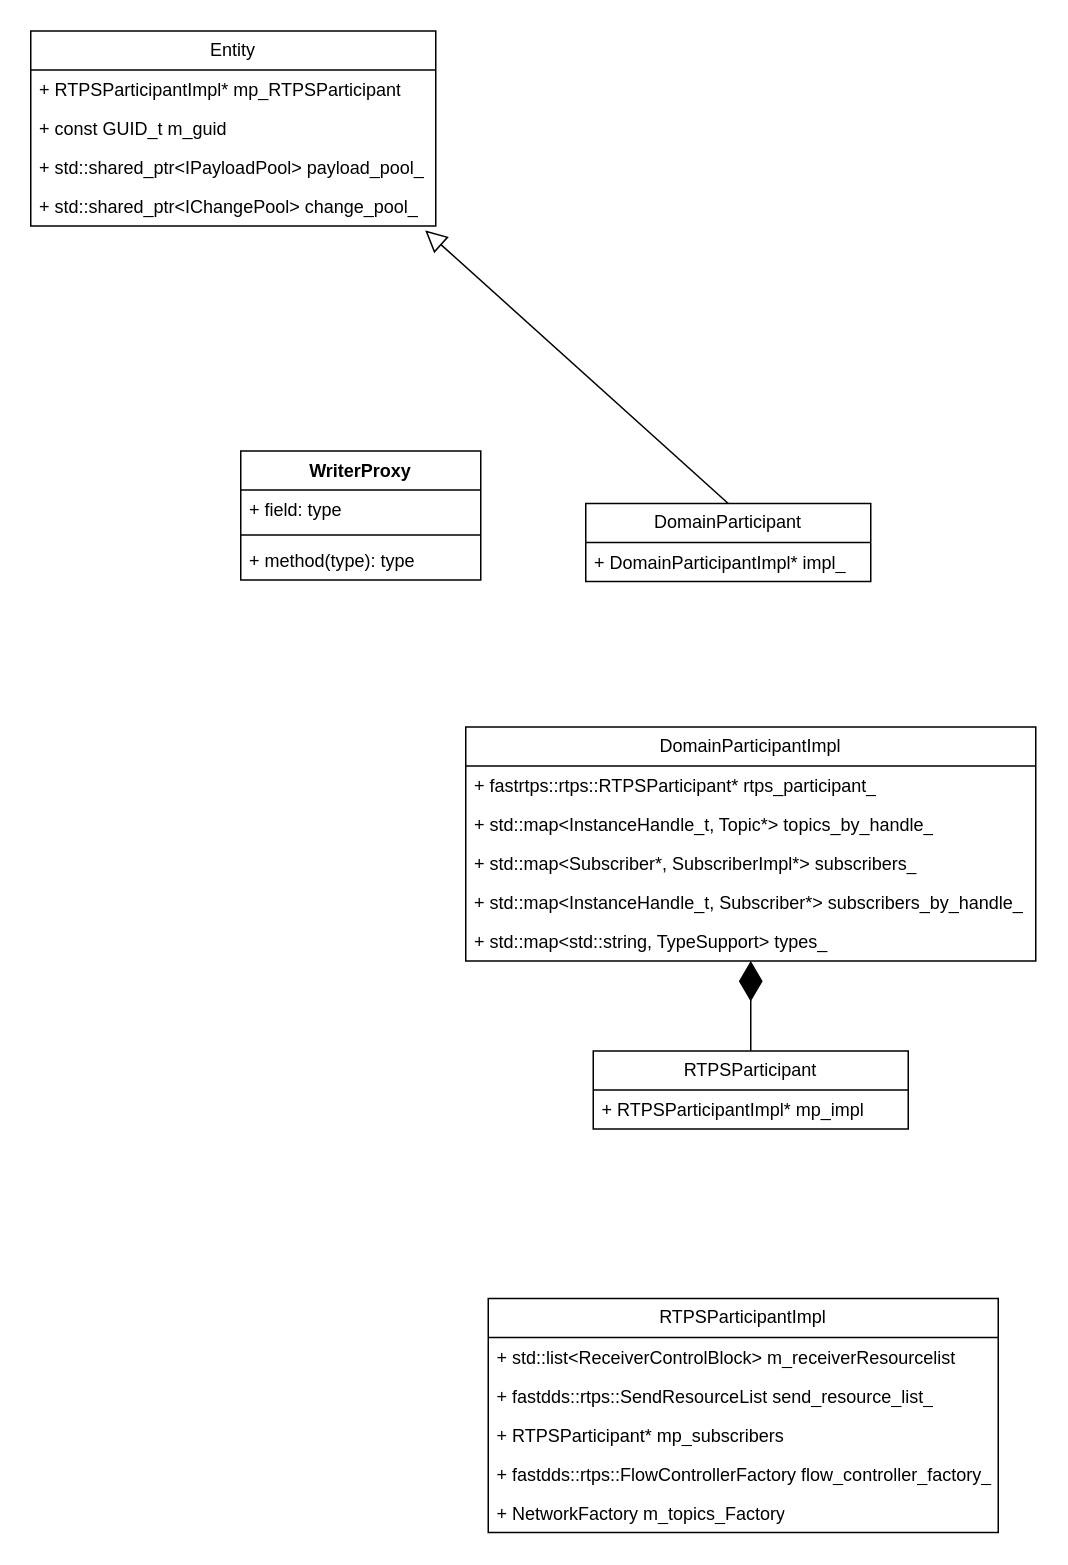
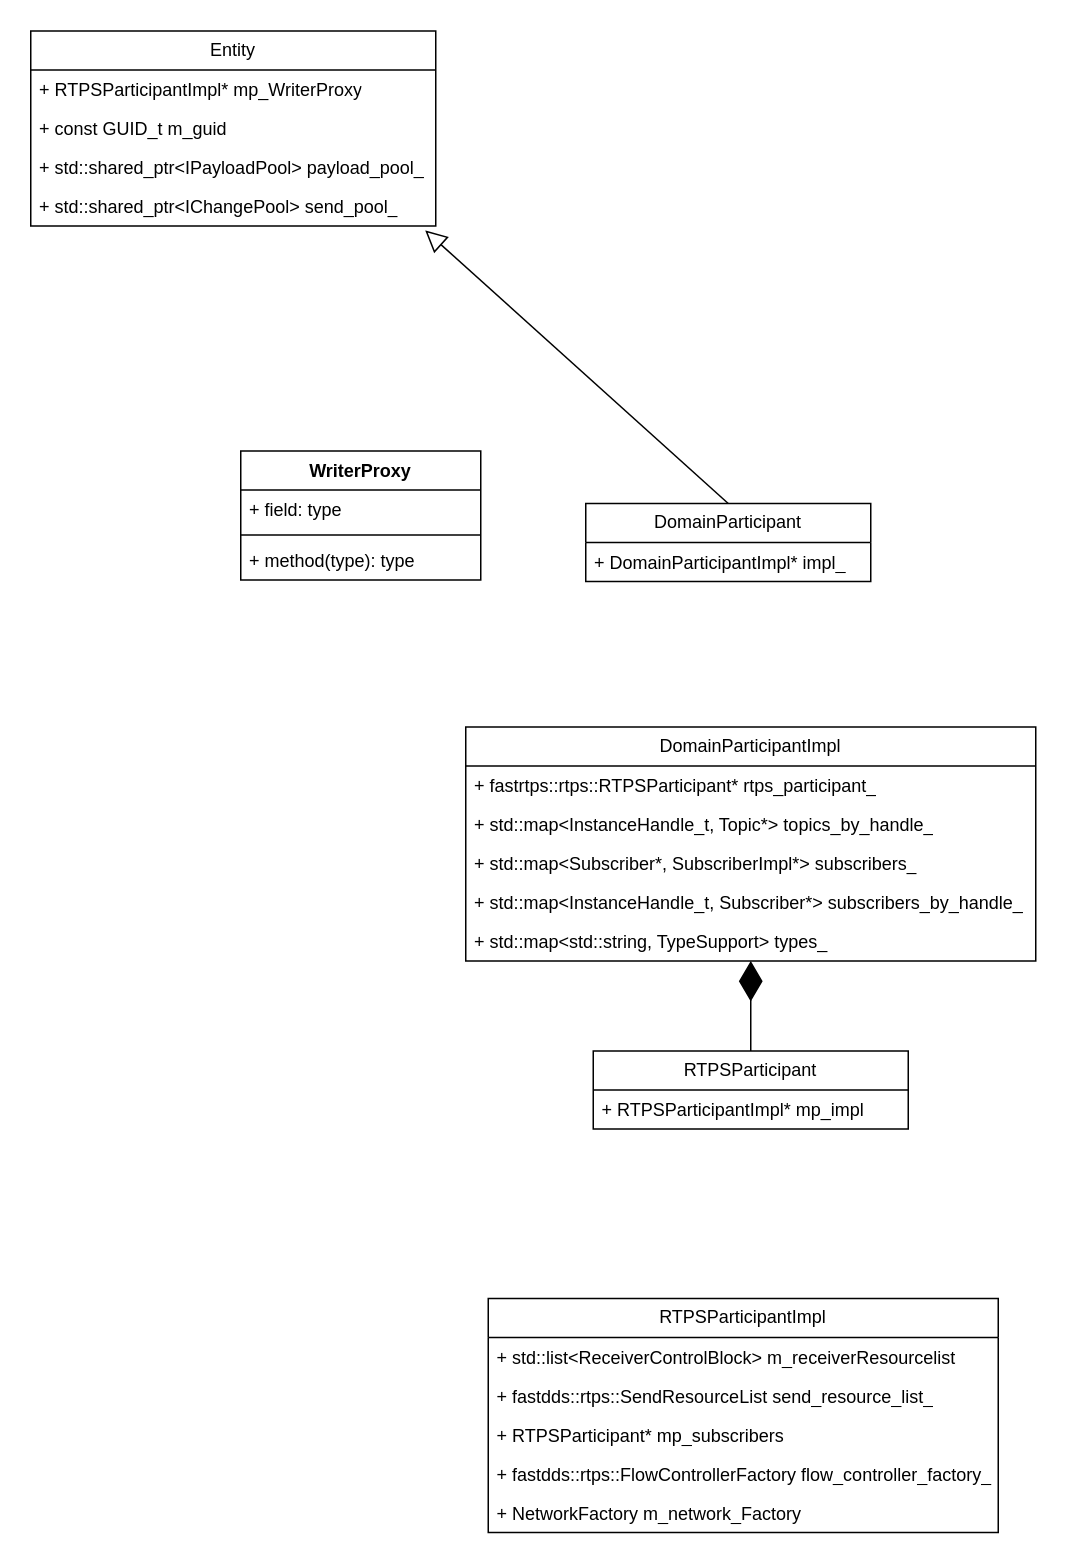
  <mxCell id="0" />
  <mxCell id="1" parent="0" />
  <mxCell id="2" value="WriterProxy" style="swimlane;fontStyle=1;align=center;verticalAlign=top;childLayout=stackLayout;horizontal=1;startSize=26;horizontalStack=0;resizeParent=1;resizeParentMax=0;resizeLast=0;collapsible=1;marginBottom=0;whiteSpace=wrap;html=1;" vertex="1" parent="1"><mxGeometry x="160" y="300" width="160" height="86" as="geometry" /></mxCell>
  <mxCell id="3" value="+ field: type" style="text;strokeColor=none;fillColor=none;align=left;verticalAlign=top;spacingLeft=4;spacingRight=4;overflow=hidden;rotatable=0;points=[[0,0.5],[1,0.5]];portConstraint=eastwest;whiteSpace=wrap;html=1;" vertex="1" parent="2"><mxGeometry y="26" width="160" height="26" as="geometry" /></mxCell>
  <mxCell id="4" value="" style="line;strokeWidth=1;fillColor=none;align=left;verticalAlign=middle;spacingTop=-1;spacingLeft=3;spacingRight=3;rotatable=0;labelPosition=right;points=[];portConstraint=eastwest;strokeColor=inherit;" vertex="1" parent="2"><mxGeometry y="52" width="160" height="8" as="geometry" /></mxCell>
  <mxCell id="5" value="+ method(type): type" style="text;strokeColor=none;fillColor=none;align=left;verticalAlign=top;spacingLeft=4;spacingRight=4;overflow=hidden;rotatable=0;points=[[0,0.5],[1,0.5]];portConstraint=eastwest;whiteSpace=wrap;html=1;" vertex="1" parent="2"><mxGeometry y="60" width="160" height="26" as="geometry" /></mxCell>
  <mxCell id="6" value="DomainParticipant" style="swimlane;fontStyle=0;childLayout=stackLayout;horizontal=1;startSize=26;fillColor=none;horizontalStack=0;resizeParent=1;resizeParentMax=0;resizeLast=0;collapsible=1;marginBottom=0;whiteSpace=wrap;html=1;" vertex="1" parent="1"><mxGeometry x="390" y="335" width="190" height="52" as="geometry" /></mxCell>
  <mxCell id="7" value="+&amp;nbsp;DomainParticipantImpl* impl_" style="text;strokeColor=none;fillColor=none;align=left;verticalAlign=top;spacingLeft=4;spacingRight=4;overflow=hidden;rotatable=0;points=[[0,0.5],[1,0.5]];portConstraint=eastwest;whiteSpace=wrap;html=1;" vertex="1" parent="6"><mxGeometry y="26" width="190" height="26" as="geometry" /></mxCell>
  <mxCell id="8" value="&lt;span style=&quot;text-align: left;&quot;&gt;DomainParticipantImpl&lt;/span&gt;" style="swimlane;fontStyle=0;childLayout=stackLayout;horizontal=1;startSize=26;fillColor=none;horizontalStack=0;resizeParent=1;resizeParentMax=0;resizeLast=0;collapsible=1;marginBottom=0;whiteSpace=wrap;html=1;" vertex="1" parent="1"><mxGeometry x="310" y="484" width="380" height="156" as="geometry" /></mxCell>
  <mxCell id="9" value="+&amp;nbsp;fastrtps::rtps::RTPSParticipant* rtps_participant_" style="text;strokeColor=none;fillColor=none;align=left;verticalAlign=top;spacingLeft=4;spacingRight=4;overflow=hidden;rotatable=0;points=[[0,0.5],[1,0.5]];portConstraint=eastwest;whiteSpace=wrap;html=1;" vertex="1" parent="8"><mxGeometry y="26" width="380" height="26" as="geometry" /></mxCell>
  <mxCell id="10" value="+ std::map&amp;lt;InstanceHandle_t, Topic*&amp;gt; topics_by_handle_" style="text;strokeColor=none;fillColor=none;align=left;verticalAlign=top;spacingLeft=4;spacingRight=4;overflow=hidden;rotatable=0;points=[[0,0.5],[1,0.5]];portConstraint=eastwest;whiteSpace=wrap;html=1;" vertex="1" parent="8"><mxGeometry y="52" width="380" height="26" as="geometry" /></mxCell>
  <mxCell id="11" value="+&amp;nbsp;std::map&amp;lt;Subscriber*, SubscriberImpl*&amp;gt; subscribers_" style="text;strokeColor=none;fillColor=none;align=left;verticalAlign=top;spacingLeft=4;spacingRight=4;overflow=hidden;rotatable=0;points=[[0,0.5],[1,0.5]];portConstraint=eastwest;whiteSpace=wrap;html=1;" vertex="1" parent="8"><mxGeometry y="78" width="380" height="26" as="geometry" /></mxCell>
  <mxCell id="12" value="+ std::map&amp;lt;InstanceHandle_t, Subscriber*&amp;gt; subscribers_by_handle_" style="text;strokeColor=none;fillColor=none;align=left;verticalAlign=top;spacingLeft=4;spacingRight=4;overflow=hidden;rotatable=0;points=[[0,0.5],[1,0.5]];portConstraint=eastwest;whiteSpace=wrap;html=1;" vertex="1" parent="8"><mxGeometry y="104" width="380" height="26" as="geometry" /></mxCell>
  <mxCell id="13" value="+&amp;nbsp;std::map&amp;lt;std::string, TypeSupport&amp;gt; types_" style="text;strokeColor=none;fillColor=none;align=left;verticalAlign=top;spacingLeft=4;spacingRight=4;overflow=hidden;rotatable=0;points=[[0,0.5],[1,0.5]];portConstraint=eastwest;whiteSpace=wrap;html=1;" vertex="1" parent="8"><mxGeometry y="130" width="380" height="26" as="geometry" /></mxCell>
  <mxCell id="14" value="&lt;span style=&quot;text-align: left;&quot;&gt;RTPSParticipant&lt;/span&gt;" style="swimlane;fontStyle=0;childLayout=stackLayout;horizontal=1;startSize=26;fillColor=none;horizontalStack=0;resizeParent=1;resizeParentMax=0;resizeLast=0;collapsible=1;marginBottom=0;whiteSpace=wrap;html=1;" vertex="1" parent="1"><mxGeometry x="395" y="700" width="210" height="52" as="geometry" /></mxCell>
  <mxCell id="15" value="+&amp;nbsp;RTPSParticipantImpl* mp_impl" style="text;strokeColor=none;fillColor=none;align=left;verticalAlign=top;spacingLeft=4;spacingRight=4;overflow=hidden;rotatable=0;points=[[0,0.5],[1,0.5]];portConstraint=eastwest;whiteSpace=wrap;html=1;" vertex="1" parent="14"><mxGeometry y="26" width="210" height="26" as="geometry" /></mxCell>
  <mxCell id="16" value="" style="endArrow=diamondThin;endFill=1;endSize=24;html=1;rounded=0;exitX=0.5;exitY=0;exitDx=0;exitDy=0;" edge="1" parent="1" source="14" target="8"><mxGeometry width="160" relative="1" as="geometry"><mxPoint x="441" y="655" as="sourcePoint" /><mxPoint x="497.34" y="654.822" as="targetPoint" /></mxGeometry></mxCell>
  <mxCell id="17" value="RTPSParticipantImpl" style="swimlane;fontStyle=0;childLayout=stackLayout;horizontal=1;startSize=26;fillColor=none;horizontalStack=0;resizeParent=1;resizeParentMax=0;resizeLast=0;collapsible=1;marginBottom=0;whiteSpace=wrap;html=1;" vertex="1" parent="1"><mxGeometry x="325" y="865" width="340" height="156" as="geometry" /></mxCell>
  <mxCell id="18" value="+&amp;nbsp;std::list&amp;lt;ReceiverControlBlock&amp;gt; m_receiverResourcelist" style="text;strokeColor=none;fillColor=none;align=left;verticalAlign=top;spacingLeft=4;spacingRight=4;overflow=hidden;rotatable=0;points=[[0,0.5],[1,0.5]];portConstraint=eastwest;whiteSpace=wrap;html=1;" vertex="1" parent="17"><mxGeometry y="26" width="340" height="26" as="geometry" /></mxCell>
  <mxCell id="19" value="+ fastdds::rtps::SendResourceList send_resource_list_" style="text;strokeColor=none;fillColor=none;align=left;verticalAlign=top;spacingLeft=4;spacingRight=4;overflow=hidden;rotatable=0;points=[[0,0.5],[1,0.5]];portConstraint=eastwest;whiteSpace=wrap;html=1;" vertex="1" parent="17"><mxGeometry y="52" width="340" height="26" as="geometry" /></mxCell>
  <mxCell id="20" value="+ RTPSParticipant* mp_subscribers" style="text;strokeColor=none;fillColor=none;align=left;verticalAlign=top;spacingLeft=4;spacingRight=4;overflow=hidden;rotatable=0;points=[[0,0.5],[1,0.5]];portConstraint=eastwest;whiteSpace=wrap;html=1;" vertex="1" parent="17"><mxGeometry y="78" width="340" height="26" as="geometry" /></mxCell>
  <mxCell id="21" value="+&amp;nbsp;fastdds::rtps::FlowControllerFactory flow_controller_factory_" style="text;strokeColor=none;fillColor=none;align=left;verticalAlign=top;spacingLeft=4;spacingRight=4;overflow=hidden;rotatable=0;points=[[0,0.5],[1,0.5]];portConstraint=eastwest;whiteSpace=wrap;html=1;" vertex="1" parent="17"><mxGeometry y="104" width="340" height="26" as="geometry" /></mxCell>
- <mxCell id="22" value="+&amp;nbsp;NetworkFactory m_topics_Factory" style="text;strokeColor=none;fillColor=none;align=left;verticalAlign=top;spacingLeft=4;spacingRight=4;overflow=hidden;rotatable=0;points=[[0,0.5],[1,0.5]];portConstraint=eastwest;whiteSpace=wrap;html=1;" vertex="1" parent="17"><mxGeometry y="130" width="340" height="26" as="geometry" /></mxCell>
+ <mxCell id="22" value="+&amp;nbsp;NetworkFactory m_network_Factory" style="text;strokeColor=none;fillColor=none;align=left;verticalAlign=top;spacingLeft=4;spacingRight=4;overflow=hidden;rotatable=0;points=[[0,0.5],[1,0.5]];portConstraint=eastwest;whiteSpace=wrap;html=1;" vertex="1" parent="17"><mxGeometry y="130" width="340" height="26" as="geometry" /></mxCell>
  <mxCell id="23" value="Entity" style="swimlane;fontStyle=0;childLayout=stackLayout;horizontal=1;startSize=26;fillColor=none;horizontalStack=0;resizeParent=1;resizeParentMax=0;resizeLast=0;collapsible=1;marginBottom=0;whiteSpace=wrap;html=1;" vertex="1" parent="1"><mxGeometry x="20" y="20" width="270" height="130" as="geometry" /></mxCell>
- <mxCell id="24" value="+ RTPSParticipantImpl* mp_RTPSParticipant" style="text;strokeColor=none;fillColor=none;align=left;verticalAlign=top;spacingLeft=4;spacingRight=4;overflow=hidden;rotatable=0;points=[[0,0.5],[1,0.5]];portConstraint=eastwest;whiteSpace=wrap;html=1;" vertex="1" parent="23"><mxGeometry y="26" width="270" height="26" as="geometry" /></mxCell>
+ <mxCell id="24" value="+ RTPSParticipantImpl* mp_WriterProxy" style="text;strokeColor=none;fillColor=none;align=left;verticalAlign=top;spacingLeft=4;spacingRight=4;overflow=hidden;rotatable=0;points=[[0,0.5],[1,0.5]];portConstraint=eastwest;whiteSpace=wrap;html=1;" vertex="1" parent="23"><mxGeometry y="26" width="270" height="26" as="geometry" /></mxCell>
  <mxCell id="25" value="+ const GUID_t m_guid" style="text;strokeColor=none;fillColor=none;align=left;verticalAlign=top;spacingLeft=4;spacingRight=4;overflow=hidden;rotatable=0;points=[[0,0.5],[1,0.5]];portConstraint=eastwest;whiteSpace=wrap;html=1;" vertex="1" parent="23"><mxGeometry y="52" width="270" height="26" as="geometry" /></mxCell>
  <mxCell id="26" value="+ std::shared_ptr&amp;lt;IPayloadPool&amp;gt; payload_pool_" style="text;strokeColor=none;fillColor=none;align=left;verticalAlign=top;spacingLeft=4;spacingRight=4;overflow=hidden;rotatable=0;points=[[0,0.5],[1,0.5]];portConstraint=eastwest;whiteSpace=wrap;html=1;" vertex="1" parent="23"><mxGeometry y="78" width="270" height="26" as="geometry" /></mxCell>
- <mxCell id="27" value="+&amp;nbsp;std::shared_ptr&amp;lt;IChangePool&amp;gt; change_pool_" style="text;strokeColor=none;fillColor=none;align=left;verticalAlign=top;spacingLeft=4;spacingRight=4;overflow=hidden;rotatable=0;points=[[0,0.5],[1,0.5]];portConstraint=eastwest;whiteSpace=wrap;html=1;" vertex="1" parent="23"><mxGeometry y="104" width="270" height="26" as="geometry" /></mxCell>
+ <mxCell id="27" value="+&amp;nbsp;std::shared_ptr&amp;lt;IChangePool&amp;gt; send_pool_" style="text;strokeColor=none;fillColor=none;align=left;verticalAlign=top;spacingLeft=4;spacingRight=4;overflow=hidden;rotatable=0;points=[[0,0.5],[1,0.5]];portConstraint=eastwest;whiteSpace=wrap;html=1;" vertex="1" parent="23"><mxGeometry y="104" width="270" height="26" as="geometry" /></mxCell>
  <mxCell id="28" value="" style="endArrow=block;dashed=0;endFill=0;endSize=12;html=1;rounded=0;entryX=0.974;entryY=1.113;entryDx=0;entryDy=0;exitX=0.5;exitY=0;exitDx=0;exitDy=0;entryPerimeter=0;" edge="1" parent="1" source="6" target="27"><mxGeometry width="160" relative="1" as="geometry"><mxPoint x="-270" y="230" as="sourcePoint" /><mxPoint x="30" y="135" as="targetPoint" /></mxGeometry></mxCell>
